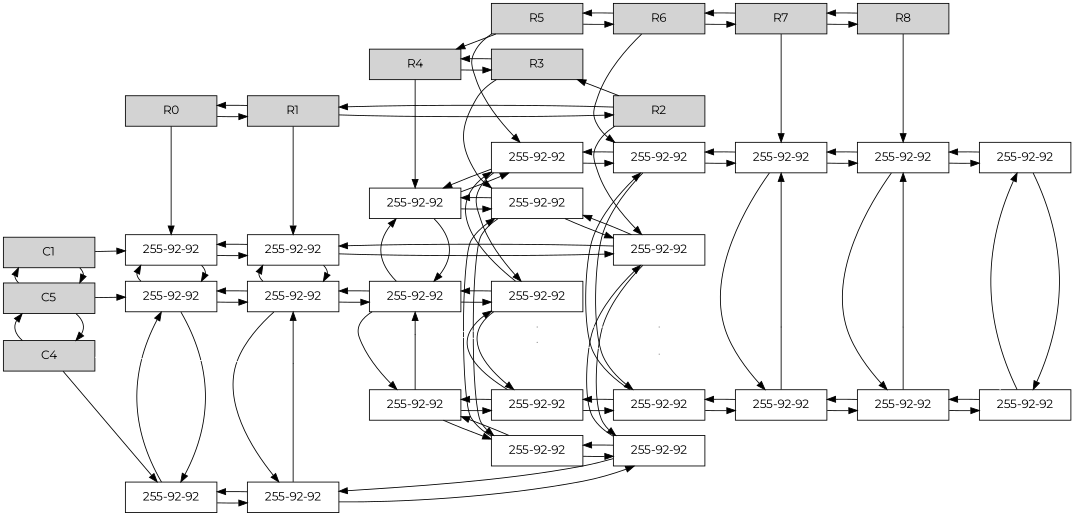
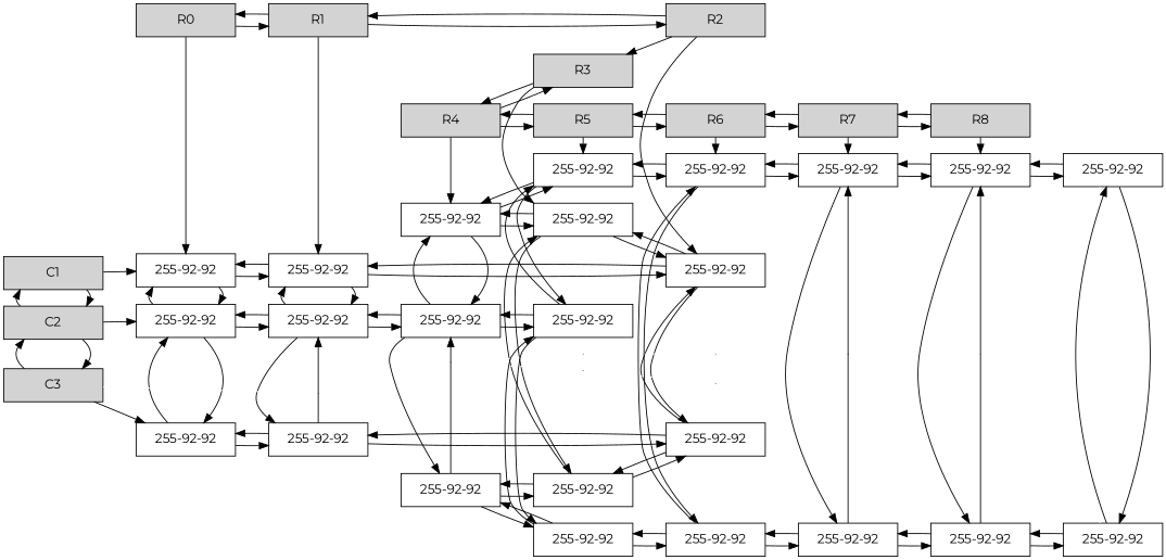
  digraph {
    fontname=Montserrat
    rankdir=LR
    node [fontname=Montserrat group=3 shape=box]
    edge [fontname=Montserrat]
    n1 [group=1 label=R0 style=filled width=1.5]
    n2 [label="255-92-92" width=1.5]
    n3 [group=4 label="255-92-92" width=1.5]
    n4 [group=5 label="255-92-92" width=1.5]
    n5 [group=1 label=R1 style=filled width=1.5]
    n6 [label="255-92-92" width=1.5]
    n7 [group=4 label="255-92-92" width=1.5]
    n8 [group=5 label="255-92-92" width=1.5]
    e0 [shape=point width=0 group=""]
    n10 [group=1 label=R2 style=filled width=1.5]
    n11 [label="255-92-92" width=1.5]
    n12 [group=5 label="255-92-92" width=1.5]
    n13 [label="255-92-92" width=1.5]
    n14 [group=5 label="255-92-92" width=1.5]
    e1 [shape=point width=0 group=""]
    n16 [group=1 label=R3 style=filled width=1.5]
    n17 [label="255-92-92" width=1.5]
    n18 [group=5 label="255-92-92" width=1.5]
    e2 [shape=point width=0 group=""]
    n20 [group=1 label=R4 style=filled width=1.5]
    n21 [label="255-92-92" width=1.5]
    n22 [group=4 label="255-92-92" width=1.5]
    n23 [group=5 label="255-92-92" width=1.5]
    e3 [shape=point width=0 group=""]
    n25 [group=1 label=R5 style=filled width=1.5]
    n26 [label="255-92-92" width=1.5]
    n27 [group=4 label="255-92-92" width=1.5]
    n28 [group=5 label="255-92-92" width=1.5]
    e4 [shape=point width=0 group=""]
    n30 [group=1 label=R6 style=filled width=1.5]
    n31 [label="255-92-92" width=1.5]
    n32 [group=5 label="255-92-92" width=1.5]
    e5 [shape=point width=0 group=""]
    n34 [group=1 label=R7 style=filled width=1.5]
    n35 [label="255-92-92" width=1.5]
    n36 [group=5 label="255-92-92" width=1.5]
    e6 [shape=point width=0 group=""]
    n38 [group=1 label=R8 style=filled width=1.5]
    n39 [label="255-92-92" width=1.5]
    n40 [group=5 label="255-92-92" width=1.5]
    e7 [shape=point width=0 group=""]
    n42 [group=2 label=C1 style=filled width=1.5]
-   n43 [label=C5 style=filled width=1.5]
-   n44 [group=4 label=C4 style=filled width=1.5]
+   n43 [label=C2 style=filled width=1.5]
+   n44 [group=4 label=C3 style=filled width=1.5]
    subgraph sub_1 {
      rank=same
      n1
      n2
      n3
      n4
    }
    subgraph sub_2 {
      rank=same
      n5
      n6
      n7
      n8
    }
    subgraph sub_3 {
      rank=same
      n5
      e0
    }
    subgraph sub_4 {
      rank=same
      n10
      n11
      n12
    }
    subgraph sub_5 {
      rank=same
      n13
      n14
    }
    subgraph sub_6 {
      rank=same
      n10
      e1
    }
    subgraph sub_7 {
      rank=same
      n16
      n17
      n18
    }
    subgraph sub_8 {
      rank=same
      n16
      e2
    }
    subgraph sub_9 {
      rank=same
      n20
      n21
      n22
      n23
    }
    subgraph sub_10 {
      rank=same
      n20
      e3
    }
    subgraph sub_11 {
      rank=same
      n25
      n26
      n27
      n28
    }
    subgraph sub_12 {
      rank=same
      n25
      e4
    }
    subgraph sub_13 {
      rank=same
      n30
      n31
      n32
    }
    subgraph sub_14 {
      rank=same
      n30
      e5
    }
    subgraph sub_15 {
      rank=same
      n34
      n35
      n36
    }
    subgraph sub_16 {
      rank=same
      n34
      e6
    }
    subgraph sub_17 {
      rank=same
      n38
      n39
      n40
    }
    subgraph sub_18 {
      rank=same
      n38
      e7
    }
    subgraph sub_19 {
      rank=same
      n42
      n43
      n44
    }
    n1 -> n2
    n1 -> n5
    n2 -> n3
    n2 -> n6
    n3 -> n2
    n3 -> n4
    n3 -> n7
    n4 -> n3
    n4 -> n8
    n5 -> n1
    n5 -> n6
    n5 -> n10
    n6 -> n2
    n6 -> n7
    n6 -> n11
    n7 -> n3
    n7 -> n6
    n7 -> n8
    n7 -> n22
    n8 -> n4
    n8 -> n7
    n8 -> n12
    e0 -> e1 [color=white dir=none]
    n10 -> n5
    n10 -> n11
    n10 -> n16
    n11 -> n6
    n11 -> n12
    n11 -> n17
    n12 -> n8
    n12 -> n11
    n12 -> n18
    n13 -> n14
    n13 -> n39
    n14 -> n13
    n14 -> n40
    e1 -> e2 [color=white dir=none]
    n16 -> n17
    n16 -> n20
    n17 -> n11
    n17 -> n18
    n17 -> n21
    n18 -> n12
    n18 -> n17
    n18 -> n23
    e2 -> e3 [color=white dir=none]
    n20 -> n16
    n20 -> n21
+   n20 -> n25
    n21 -> n17
    n21 -> n22
    n21 -> n26
    n22 -> n7
    n22 -> n21
    n22 -> n23
    n22 -> n27
    n23 -> n18
    n23 -> n22
    n23 -> n28
    e3 -> e4 [color=white dir=none]
    n25 -> n20
    n25 -> n26
    n25 -> n30
    n26 -> n21
    n26 -> n27
    n26 -> n31
    n27 -> n22
    n27 -> n26
    n27 -> n28
    n28 -> n23
    n28 -> n27
    n28 -> n32
    e4 -> e5 [color=white dir=none]
    n30 -> n25
    n30 -> n31
    n30 -> n34
    n31 -> n26
    n31 -> n32
    n31 -> n35
    n32 -> n28
    n32 -> n31
    n32 -> n36
    e5 -> e6 [color=white dir=none]
    n34 -> n30
    n34 -> n35
    n34 -> n38
    n35 -> n31
    n35 -> n36
    n35 -> n39
    n36 -> n32
    n36 -> n35
    n36 -> n40
    e6 -> e7 [color=white dir=none]
    n38 -> n34
    n38 -> n39
    n39 -> n13
    n39 -> n35
    n39 -> n40
    n40 -> n14
    n40 -> n36
    n40 -> n39
    e7 -> n13 [color=white dir=none]
    e7 -> n14 [color=white dir=none]
    n42 -> n2
    n42 -> n43
    n43 -> n3
    n43 -> n42
    n43 -> n44
    n44 -> n4
    n44 -> e0 [color=white dir=none]
    n44 -> n43
  }
